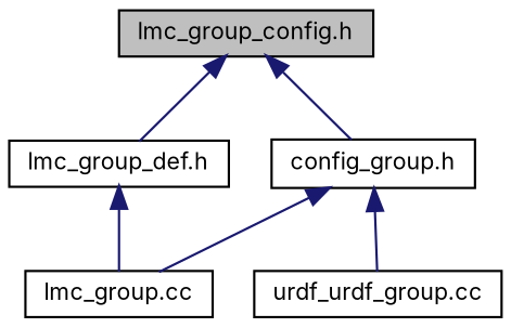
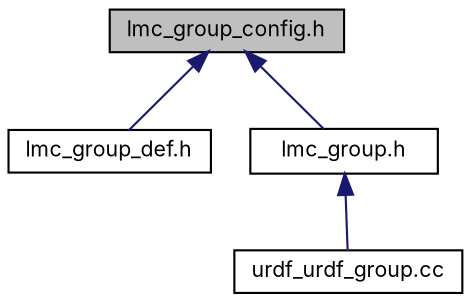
  digraph {
    fontname=Inter
    node [color=black fillcolor=white fontname=Inter fontsize=10 shape=record style=filled]
    edge [color=midnightblue dir=back fontname=Inter fontsize=10 labelfontname=Helvetica labelfontsize=10 style=solid]
    n1 [fillcolor=grey75 fontcolor=black height=0.2 label="lmc_group_config.h" width=0.4]
-   n2 [height=0.2 label="config_group.h" width=0.4]
+   n2 [height=0.2 label="lmc_group.h" width=0.4]
    n3 [height=0.2 label="lmc_group_def.h" width=0.4]
-   n4 [height=0.2 label="lmc_group.cc" width=0.4]
    n5 [height=0.2 label="urdf_urdf_group.cc" width=0.4]
    n1 -> n2
    n1 -> n3
-   n2 -> n4
    n2 -> n5
-   n3 -> n4
  }
